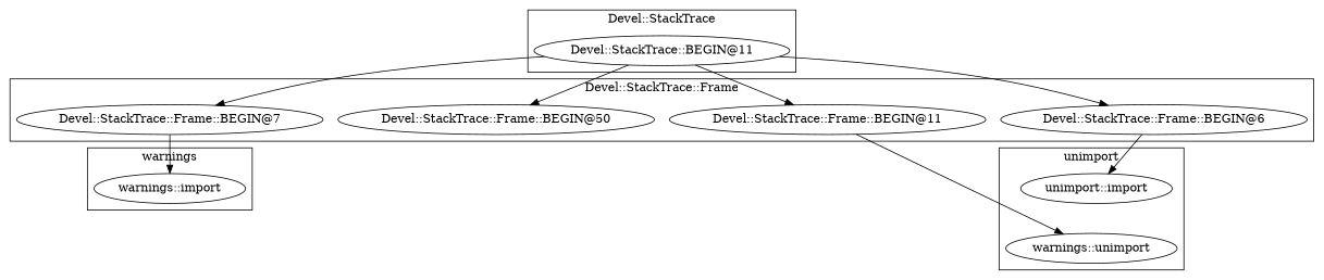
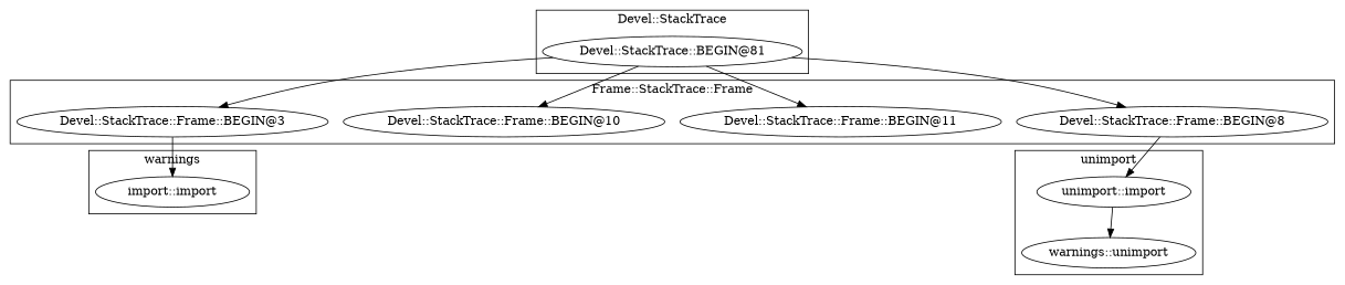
  digraph {
-   "Devel::StackTrace::BEGIN@11"
-   "warnings::import"
+   "Devel::StackTrace::BEGIN@11" [label="Devel::StackTrace::BEGIN@81"]
+   "warnings::import" [label="import::import"]
    n3 [label="unimport::import"]
    n4 [label="warnings::unimport"]
-   "Devel::StackTrace::Frame::BEGIN@7"
+   "Devel::StackTrace::Frame::BEGIN@7" [label="Devel::StackTrace::Frame::BEGIN@3"]
    "Devel::StackTrace::Frame::BEGIN@11"
-   "Devel::StackTrace::Frame::BEGIN@10" [label="Devel::StackTrace::Frame::BEGIN@50"]
-   "Devel::StackTrace::Frame::BEGIN@6"
+   "Devel::StackTrace::Frame::BEGIN@10"
+   "Devel::StackTrace::Frame::BEGIN@6" [label="Devel::StackTrace::Frame::BEGIN@8"]
    subgraph cluster_1 {
      label="Devel::StackTrace"
      "Devel::StackTrace::BEGIN@11"
    }
    subgraph cluster_2 {
      label=warnings
      "warnings::import"
    }
    subgraph cluster_3 {
      label=unimport
      n3
      n4
    }
    subgraph cluster_4 {
-     label="Devel::StackTrace::Frame"
+     label="Frame::StackTrace::Frame"
      "Devel::StackTrace::Frame::BEGIN@7"
      "Devel::StackTrace::Frame::BEGIN@11"
      "Devel::StackTrace::Frame::BEGIN@10"
      "Devel::StackTrace::Frame::BEGIN@6"
    }
    "Devel::StackTrace::BEGIN@11" -> "Devel::StackTrace::Frame::BEGIN@7"
    "Devel::StackTrace::BEGIN@11" -> "Devel::StackTrace::Frame::BEGIN@11"
    "Devel::StackTrace::BEGIN@11" -> "Devel::StackTrace::Frame::BEGIN@10"
    "Devel::StackTrace::BEGIN@11" -> "Devel::StackTrace::Frame::BEGIN@6"
    "Devel::StackTrace::Frame::BEGIN@7" -> "warnings::import"
-   "Devel::StackTrace::Frame::BEGIN@11" -> n4
+   n3 -> n4
    "Devel::StackTrace::Frame::BEGIN@6" -> n3
  }
